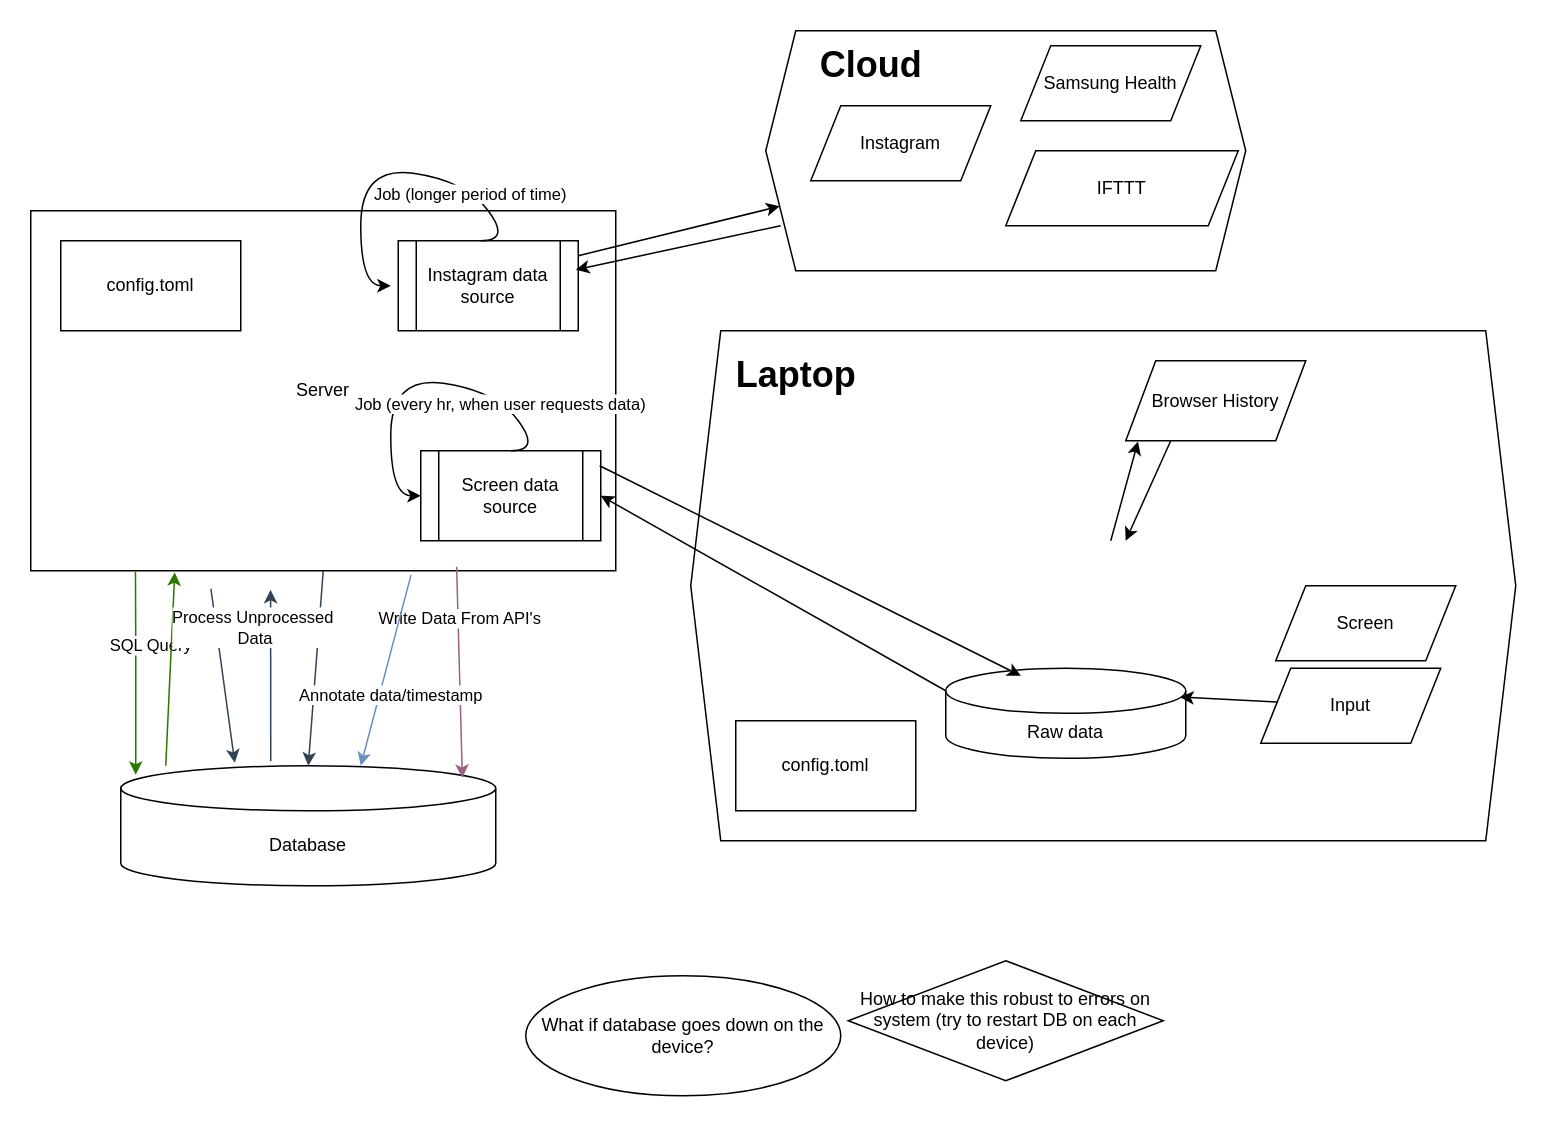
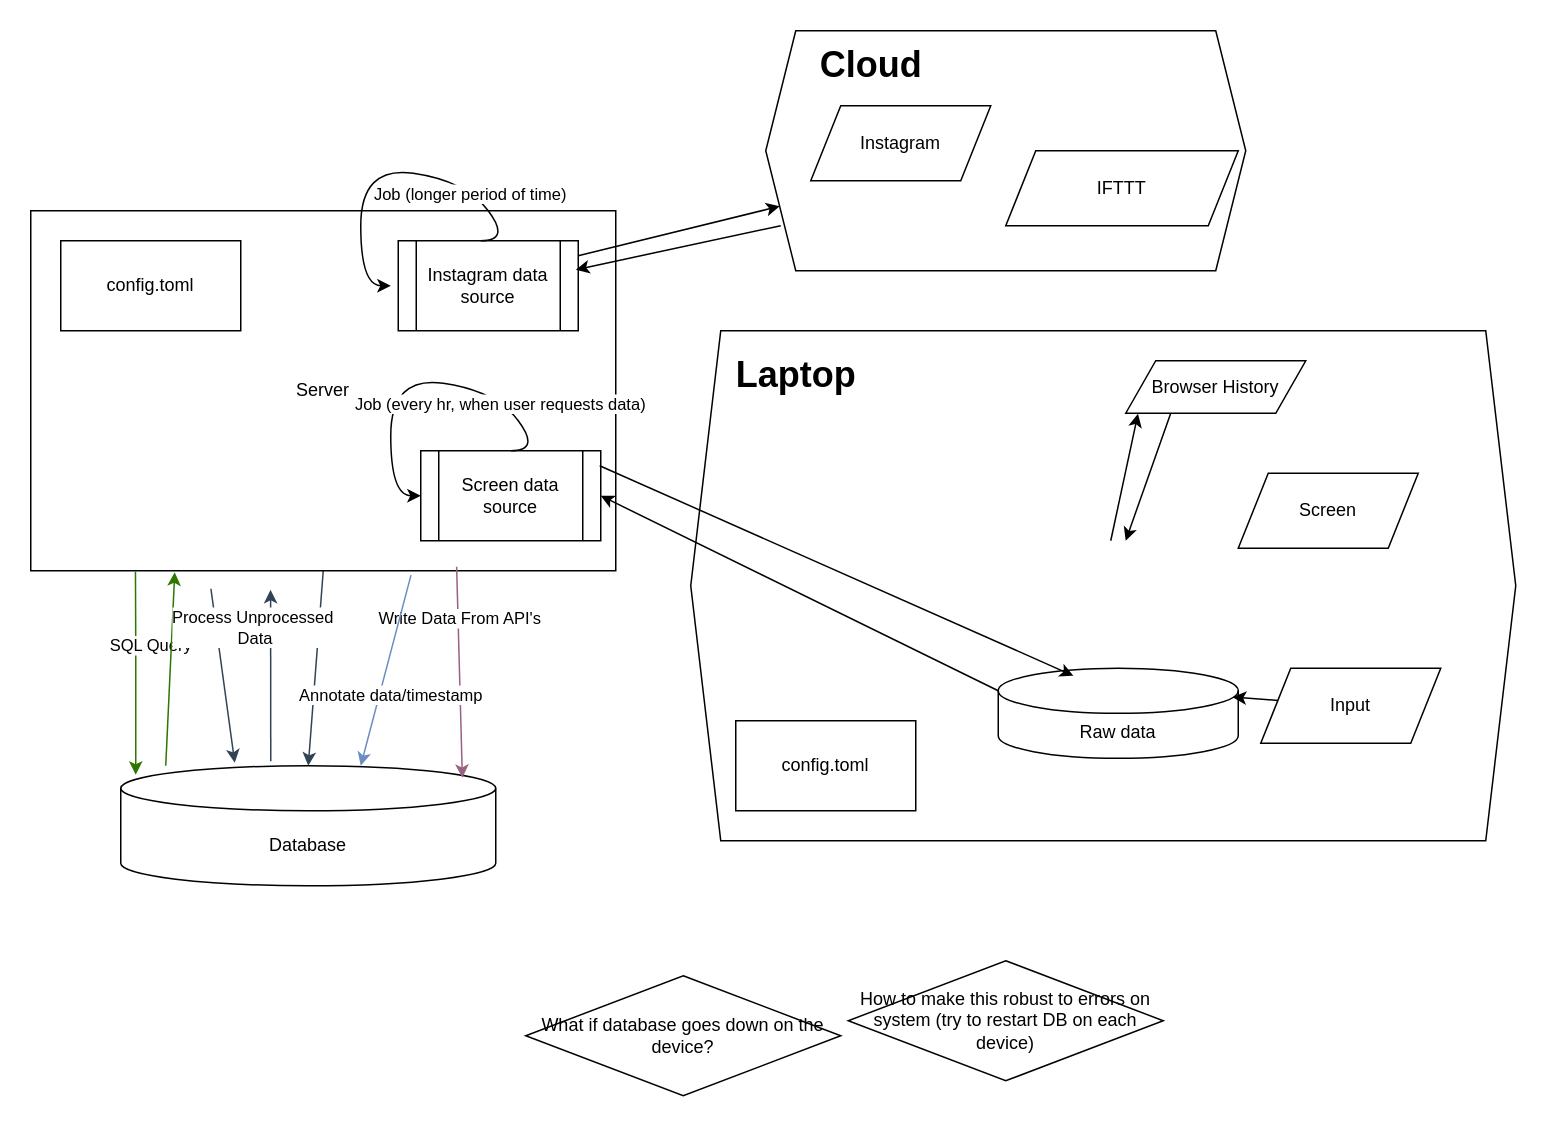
  <mxCell id="0" />
  <mxCell id="1" parent="0" />
  <mxCell id="2" value="" style="endArrow=classic;html=1;rounded=0;entryX=0.5;entryY=0;entryDx=0;entryDy=0;entryPerimeter=0;exitX=0.5;exitY=1;exitDx=0;exitDy=0;fillColor=#647687;strokeColor=#314354;" parent="1" source="5" target="4" edge="1"><mxGeometry width="50" height="50" relative="1" as="geometry"><mxPoint x="460" y="340" as="sourcePoint" /><mxPoint x="510" y="290" as="targetPoint" /></mxGeometry></mxCell>
  <mxCell id="3" value="" style="endArrow=classic;html=1;rounded=0;entryX=0.41;entryY=1.053;entryDx=0;entryDy=0;exitX=0.4;exitY=-0.037;exitDx=0;exitDy=0;exitPerimeter=0;fillColor=#647687;strokeColor=#314354;entryPerimeter=0;" parent="1" source="4" target="5" edge="1"><mxGeometry width="50" height="50" relative="1" as="geometry"><mxPoint x="181" y="387.5" as="sourcePoint" /><mxPoint x="180" y="512.5" as="targetPoint" /></mxGeometry></mxCell>
  <mxCell id="4" value="Database" style="shape=cylinder3;whiteSpace=wrap;html=1;boundedLbl=1;backgroundOutline=1;size=15;" parent="1" vertex="1"><mxGeometry x="80" y="510" width="250" height="80" as="geometry" /></mxCell>
  <mxCell id="5" value="Server" style="rounded=0;whiteSpace=wrap;html=1;" parent="1" vertex="1"><mxGeometry x="20" y="140" width="390" height="240" as="geometry" /></mxCell>
  <mxCell id="6" value="" style="endArrow=classic;html=1;rounded=0;entryX=0.04;entryY=0.075;entryDx=0;entryDy=0;entryPerimeter=0;exitX=0.179;exitY=1.002;exitDx=0;exitDy=0;fillColor=#60a917;strokeColor=#2D7600;exitPerimeter=0;" parent="1" source="5" target="4" edge="1"><mxGeometry width="50" height="50" relative="1" as="geometry"><mxPoint x="139.5" y="380" as="sourcePoint" /><mxPoint x="130" y="513.04" as="targetPoint" /><Array as="points"><mxPoint x="90" y="430" /></Array></mxGeometry></mxCell>
  <mxCell id="7" value="SQL Query" style="edgeLabel;html=1;align=center;verticalAlign=middle;resizable=0;points=[];" parent="6" vertex="1" connectable="0"><mxGeometry x="-0.41" y="1" relative="1" as="geometry"><mxPoint x="9" y="9" as="offset" /></mxGeometry></mxCell>
  <mxCell id="8" value="" style="endArrow=classic;html=1;rounded=0;entryX=0.344;entryY=1.017;entryDx=0;entryDy=0;exitX=0.32;exitY=0;exitDx=0;exitDy=0;exitPerimeter=0;fillColor=#60a917;strokeColor=#2D7600;entryPerimeter=0;" parent="1" edge="1"><mxGeometry width="50" height="50" relative="1" as="geometry"><mxPoint x="110" y="510" as="sourcePoint" /><mxPoint x="116" y="381.02" as="targetPoint" /></mxGeometry></mxCell>
  <mxCell id="9" value="" style="endArrow=classic;html=1;rounded=0;entryX=0.304;entryY=-0.025;entryDx=0;entryDy=0;entryPerimeter=0;exitX=0.308;exitY=1.05;exitDx=0;exitDy=0;exitPerimeter=0;fillColor=#647687;strokeColor=#314354;" parent="1" source="5" target="4" edge="1"><mxGeometry width="50" height="50" relative="1" as="geometry"><mxPoint x="460" y="340" as="sourcePoint" /><mxPoint x="510" y="290" as="targetPoint" /></mxGeometry></mxCell>
  <mxCell id="10" value="&lt;div&gt;Process Unprocessed&lt;/div&gt;&lt;div&gt;&amp;nbsp;Data&lt;/div&gt;" style="edgeLabel;html=1;align=center;verticalAlign=middle;resizable=0;points=[];" parent="9" vertex="1" connectable="0"><mxGeometry x="-0.504" y="-2" relative="1" as="geometry"><mxPoint x="25" y="-4" as="offset" /></mxGeometry></mxCell>
  <mxCell id="11" value="" style="endArrow=classic;html=1;rounded=0;exitX=0.728;exitY=0.989;exitDx=0;exitDy=0;exitPerimeter=0;entryX=0.911;entryY=0.101;entryDx=0;entryDy=0;entryPerimeter=0;fillColor=#e6d0de;strokeColor=#996185;gradientColor=#d5739d;" parent="1" source="5" target="4" edge="1"><mxGeometry width="50" height="50" relative="1" as="geometry"><mxPoint x="410" y="330" as="sourcePoint" /><mxPoint x="460" y="280" as="targetPoint" /></mxGeometry></mxCell>
  <mxCell id="12" value="&lt;div&gt;Write Data From API's&lt;/div&gt;" style="edgeLabel;html=1;align=center;verticalAlign=middle;resizable=0;points=[];" parent="11" vertex="1" connectable="0"><mxGeometry x="-0.518" y="1" relative="1" as="geometry"><mxPoint as="offset" /></mxGeometry></mxCell>
  <mxCell id="13" value="" style="group" parent="1" vertex="1" connectable="0"><mxGeometry x="510" y="20" width="320" height="160" as="geometry" /></mxCell>
  <mxCell id="14" value="" style="shape=hexagon;perimeter=hexagonPerimeter2;whiteSpace=wrap;html=1;fixedSize=1;" parent="13" vertex="1"><mxGeometry width="320" height="160" as="geometry" /></mxCell>
  <mxCell id="15" value="Cloud" style="text;strokeColor=none;fillColor=none;html=1;fontSize=24;fontStyle=1;verticalAlign=middle;align=center;" parent="13" vertex="1"><mxGeometry x="20" y="9.997" width="100" height="26.667" as="geometry" /></mxCell>
  <mxCell id="16" value="Instagram" style="shape=parallelogram;perimeter=parallelogramPerimeter;whiteSpace=wrap;html=1;fixedSize=1;fillColor=none;strokeColor=light-dark(#000000,#66CC00);" parent="13" vertex="1"><mxGeometry x="30" y="50.0" width="120" height="50" as="geometry" /></mxCell>
- <mxCell id="17" value="Samsung Health" style="shape=parallelogram;perimeter=parallelogramPerimeter;whiteSpace=wrap;html=1;fixedSize=1;fillColor=none;strokeColor=light-dark(#000000,#66CC00);" parent="13" vertex="1"><mxGeometry x="170" y="10.0" width="120" height="50" as="geometry" /></mxCell>
  <mxCell id="18" value="IFTTT" style="shape=parallelogram;perimeter=parallelogramPerimeter;whiteSpace=wrap;html=1;fixedSize=1;fillColor=none;strokeColor=light-dark(#000000,#66CC00);" parent="13" vertex="1"><mxGeometry x="160" y="80.0" width="155" height="50" as="geometry" /></mxCell>
  <mxCell id="19" value="" style="endArrow=classic;html=1;rounded=0;entryX=0.467;entryY=0.019;entryDx=0;entryDy=0;entryPerimeter=0;fillColor=#dae8fc;strokeColor=#6c8ebf;gradientColor=#7ea6e0;exitX=0.65;exitY=1.012;exitDx=0;exitDy=0;exitPerimeter=0;" parent="1" source="5" edge="1"><mxGeometry width="50" height="50" relative="1" as="geometry"><mxPoint x="270" y="390" as="sourcePoint" /><mxPoint x="240" y="510" as="targetPoint" /></mxGeometry></mxCell>
  <mxCell id="20" value="Annotate data/timestamp" style="edgeLabel;html=1;align=center;verticalAlign=middle;resizable=0;points=[];" parent="19" vertex="1" connectable="0"><mxGeometry x="-0.288" y="-2" relative="1" as="geometry"><mxPoint y="35" as="offset" /></mxGeometry></mxCell>
  <mxCell id="21" value="Screen data source" style="shape=process;whiteSpace=wrap;html=1;backgroundOutline=1;" parent="1" vertex="1"><mxGeometry x="280" y="300" width="120" height="60" as="geometry" /></mxCell>
  <mxCell id="22" value="" style="curved=1;endArrow=classic;html=1;rounded=0;exitX=0.5;exitY=0;exitDx=0;exitDy=0;entryX=0;entryY=0.5;entryDx=0;entryDy=0;" parent="1" source="21" target="21" edge="1"><mxGeometry width="50" height="50" relative="1" as="geometry"><mxPoint x="460" y="330" as="sourcePoint" /><mxPoint x="510" y="280" as="targetPoint" /><Array as="points"><mxPoint x="360" y="300" /><mxPoint x="330" y="260" /><mxPoint x="260" y="250" /><mxPoint x="260" y="330" /></Array></mxGeometry></mxCell>
  <mxCell id="23" value="Job (every hr, when user requests data)" style="edgeLabel;html=1;align=center;verticalAlign=middle;resizable=0;points=[];" parent="22" vertex="1" connectable="0"><mxGeometry x="-0.486" y="3" relative="1" as="geometry"><mxPoint as="offset" /></mxGeometry></mxCell>
- <mxCell id="24" value="What if database goes down on the device?" style="ellipse;whiteSpace=wrap;html=1;" parent="1" vertex="1"><mxGeometry x="350" y="650" width="210" height="80" as="geometry" /></mxCell>
+ <mxCell id="24" value="What if database goes down on the device?" style="rhombus;whiteSpace=wrap;html=1;" parent="1" vertex="1"><mxGeometry x="350" y="650" width="210" height="80" as="geometry" /></mxCell>
  <mxCell id="25" value="How to make this robust to errors on system (try to restart DB on each device)" style="rhombus;whiteSpace=wrap;html=1;" parent="1" vertex="1"><mxGeometry x="565" y="640" width="210" height="80" as="geometry" /></mxCell>
  <mxCell id="26" value="Instagram data source" style="shape=process;whiteSpace=wrap;html=1;backgroundOutline=1;" parent="1" vertex="1"><mxGeometry x="265" y="160" width="120" height="60" as="geometry" /></mxCell>
  <mxCell id="27" value="" style="curved=1;endArrow=classic;html=1;rounded=0;exitX=0.5;exitY=0;exitDx=0;exitDy=0;entryX=0;entryY=0.5;entryDx=0;entryDy=0;" parent="1" edge="1"><mxGeometry width="50" height="50" relative="1" as="geometry"><mxPoint x="320" y="160" as="sourcePoint" /><mxPoint x="260" y="190" as="targetPoint" /><Array as="points"><mxPoint x="340" y="160" /><mxPoint x="310" y="120" /><mxPoint x="240" y="110" /><mxPoint x="240" y="190" /></Array></mxGeometry></mxCell>
  <mxCell id="28" value="Job (longer period of time)" style="edgeLabel;html=1;align=center;verticalAlign=middle;resizable=0;points=[];" parent="27" vertex="1" connectable="0"><mxGeometry x="-0.486" y="3" relative="1" as="geometry"><mxPoint as="offset" /></mxGeometry></mxCell>
  <mxCell id="29" value="" style="endArrow=classic;html=1;rounded=0;exitX=0.994;exitY=0.693;exitDx=0;exitDy=0;exitPerimeter=0;" parent="1" target="14" edge="1"><mxGeometry width="50" height="50" relative="1" as="geometry"><mxPoint x="385" y="170" as="sourcePoint" /><mxPoint x="695.72" y="291" as="targetPoint" /></mxGeometry></mxCell>
  <mxCell id="30" value="" style="endArrow=classic;html=1;rounded=0;entryX=0.987;entryY=0.321;entryDx=0;entryDy=0;entryPerimeter=0;" parent="1" target="26" edge="1"><mxGeometry width="50" height="50" relative="1" as="geometry"><mxPoint x="520" y="150" as="sourcePoint" /><mxPoint x="529" y="147" as="targetPoint" /></mxGeometry></mxCell>
  <mxCell id="31" value="" style="group" parent="1" vertex="1" connectable="0"><mxGeometry x="460" y="220" width="550" height="340" as="geometry" /></mxCell>
  <mxCell id="32" value="" style="shape=hexagon;perimeter=hexagonPerimeter2;whiteSpace=wrap;html=1;fixedSize=1;" parent="31" vertex="1"><mxGeometry width="550" height="340" as="geometry" /></mxCell>
  <mxCell id="33" value="&lt;h4&gt;Laptop&lt;br&gt;&lt;/h4&gt;" style="text;strokeColor=none;fillColor=none;html=1;fontSize=24;fontStyle=1;verticalAlign=middle;align=center;" parent="31" vertex="1"><mxGeometry x="20" y="16.667" width="100" height="26.667" as="geometry" /></mxCell>
  <mxCell id="34" value="Input" style="shape=parallelogram;perimeter=parallelogramPerimeter;whiteSpace=wrap;html=1;fixedSize=1;strokeColor=light-dark(#000000,#66CC00);" parent="31" vertex="1"><mxGeometry x="380" y="225" width="120" height="50" as="geometry" /></mxCell>
- <mxCell id="35" value="Screen" style="shape=parallelogram;perimeter=parallelogramPerimeter;whiteSpace=wrap;html=1;fixedSize=1;fillColor=none;strokeColor=light-dark(#000000,#66CC00);" parent="31" vertex="1"><mxGeometry x="390" y="170" width="120" height="50" as="geometry" /></mxCell>
- <mxCell id="36" value="Raw data" style="shape=cylinder3;whiteSpace=wrap;html=1;boundedLbl=1;backgroundOutline=1;size=15;" parent="31" vertex="1"><mxGeometry x="170" y="225" width="160" height="60" as="geometry" /></mxCell>
+ <mxCell id="35" value="Screen" style="shape=parallelogram;perimeter=parallelogramPerimeter;whiteSpace=wrap;html=1;fixedSize=1;fillColor=none;strokeColor=light-dark(#000000,#66CC00);" parent="31" vertex="1"><mxGeometry x="365" y="95" width="120" height="50" as="geometry" /></mxCell>
+ <mxCell id="36" value="Raw data" style="shape=cylinder3;whiteSpace=wrap;html=1;boundedLbl=1;backgroundOutline=1;size=15;" parent="31" vertex="1"><mxGeometry x="205" y="225" width="160" height="60" as="geometry" /></mxCell>
  <mxCell id="37" value="" style="endArrow=classic;html=1;rounded=0;entryX=0.977;entryY=0.321;entryDx=0;entryDy=0;entryPerimeter=0;" parent="31" source="34" target="36" edge="1"><mxGeometry width="50" height="50" relative="1" as="geometry"><mxPoint x="390" y="200" as="sourcePoint" /><mxPoint x="300" y="255" as="targetPoint" /></mxGeometry></mxCell>
- <mxCell id="38" value="Browser History" style="shape=parallelogram;perimeter=parallelogramPerimeter;whiteSpace=wrap;html=1;fixedSize=1;strokeColor=light-dark(#000000,#66CC00);" parent="31" vertex="1"><mxGeometry x="290" y="20" width="120" height="53.33" as="geometry" /></mxCell>
+ <mxCell id="38" value="Browser History" style="shape=parallelogram;perimeter=parallelogramPerimeter;whiteSpace=wrap;html=1;fixedSize=1;strokeColor=light-dark(#000000,#66CC00);" parent="31" vertex="1"><mxGeometry x="290" y="20" width="120" height="35" as="geometry" /></mxCell>
  <mxCell id="39" value="" style="endArrow=classic;html=1;rounded=0;entryX=0.833;entryY=0;entryDx=0;entryDy=0;entryPerimeter=0;exitX=0.25;exitY=1;exitDx=0;exitDy=0;" parent="31" source="38" edge="1"><mxGeometry width="50" height="50" relative="1" as="geometry"><mxPoint x="130" y="70" as="sourcePoint" /><mxPoint x="289.96" y="140" as="targetPoint" /></mxGeometry></mxCell>
  <mxCell id="40" value="" style="endArrow=classic;html=1;rounded=0;entryX=0.068;entryY=1.01;entryDx=0;entryDy=0;entryPerimeter=0;exitX=0.75;exitY=0;exitDx=0;exitDy=0;" parent="31" target="38" edge="1"><mxGeometry width="50" height="50" relative="1" as="geometry"><mxPoint x="280" y="140" as="sourcePoint" /><mxPoint x="300" y="150" as="targetPoint" /></mxGeometry></mxCell>
  <mxCell id="41" value="config.toml" style="rounded=0;whiteSpace=wrap;html=1;" parent="31" vertex="1"><mxGeometry x="30" y="260" width="120" height="60" as="geometry" /></mxCell>
  <mxCell id="42" value="" style="endArrow=classic;html=1;rounded=0;entryX=0.313;entryY=0.083;entryDx=0;entryDy=0;exitX=0.994;exitY=0.693;exitDx=0;exitDy=0;exitPerimeter=0;entryPerimeter=0;" parent="1" target="36" edge="1"><mxGeometry width="50" height="50" relative="1" as="geometry"><mxPoint x="399.28" y="310" as="sourcePoint" /><mxPoint x="650" y="371.25" as="targetPoint" /></mxGeometry></mxCell>
  <mxCell id="43" value="" style="endArrow=classic;html=1;rounded=0;entryX=1;entryY=0.5;entryDx=0;entryDy=0;exitX=0;exitY=0;exitDx=0;exitDy=15;exitPerimeter=0;" parent="1" source="36" target="21" edge="1"><mxGeometry width="50" height="50" relative="1" as="geometry"><mxPoint x="650" y="382.5" as="sourcePoint" /><mxPoint x="720" y="441" as="targetPoint" /></mxGeometry></mxCell>
  <mxCell id="44" value="config.toml" style="rounded=0;whiteSpace=wrap;html=1;" parent="1" vertex="1"><mxGeometry x="40" y="160" width="120" height="60" as="geometry" /></mxCell>
